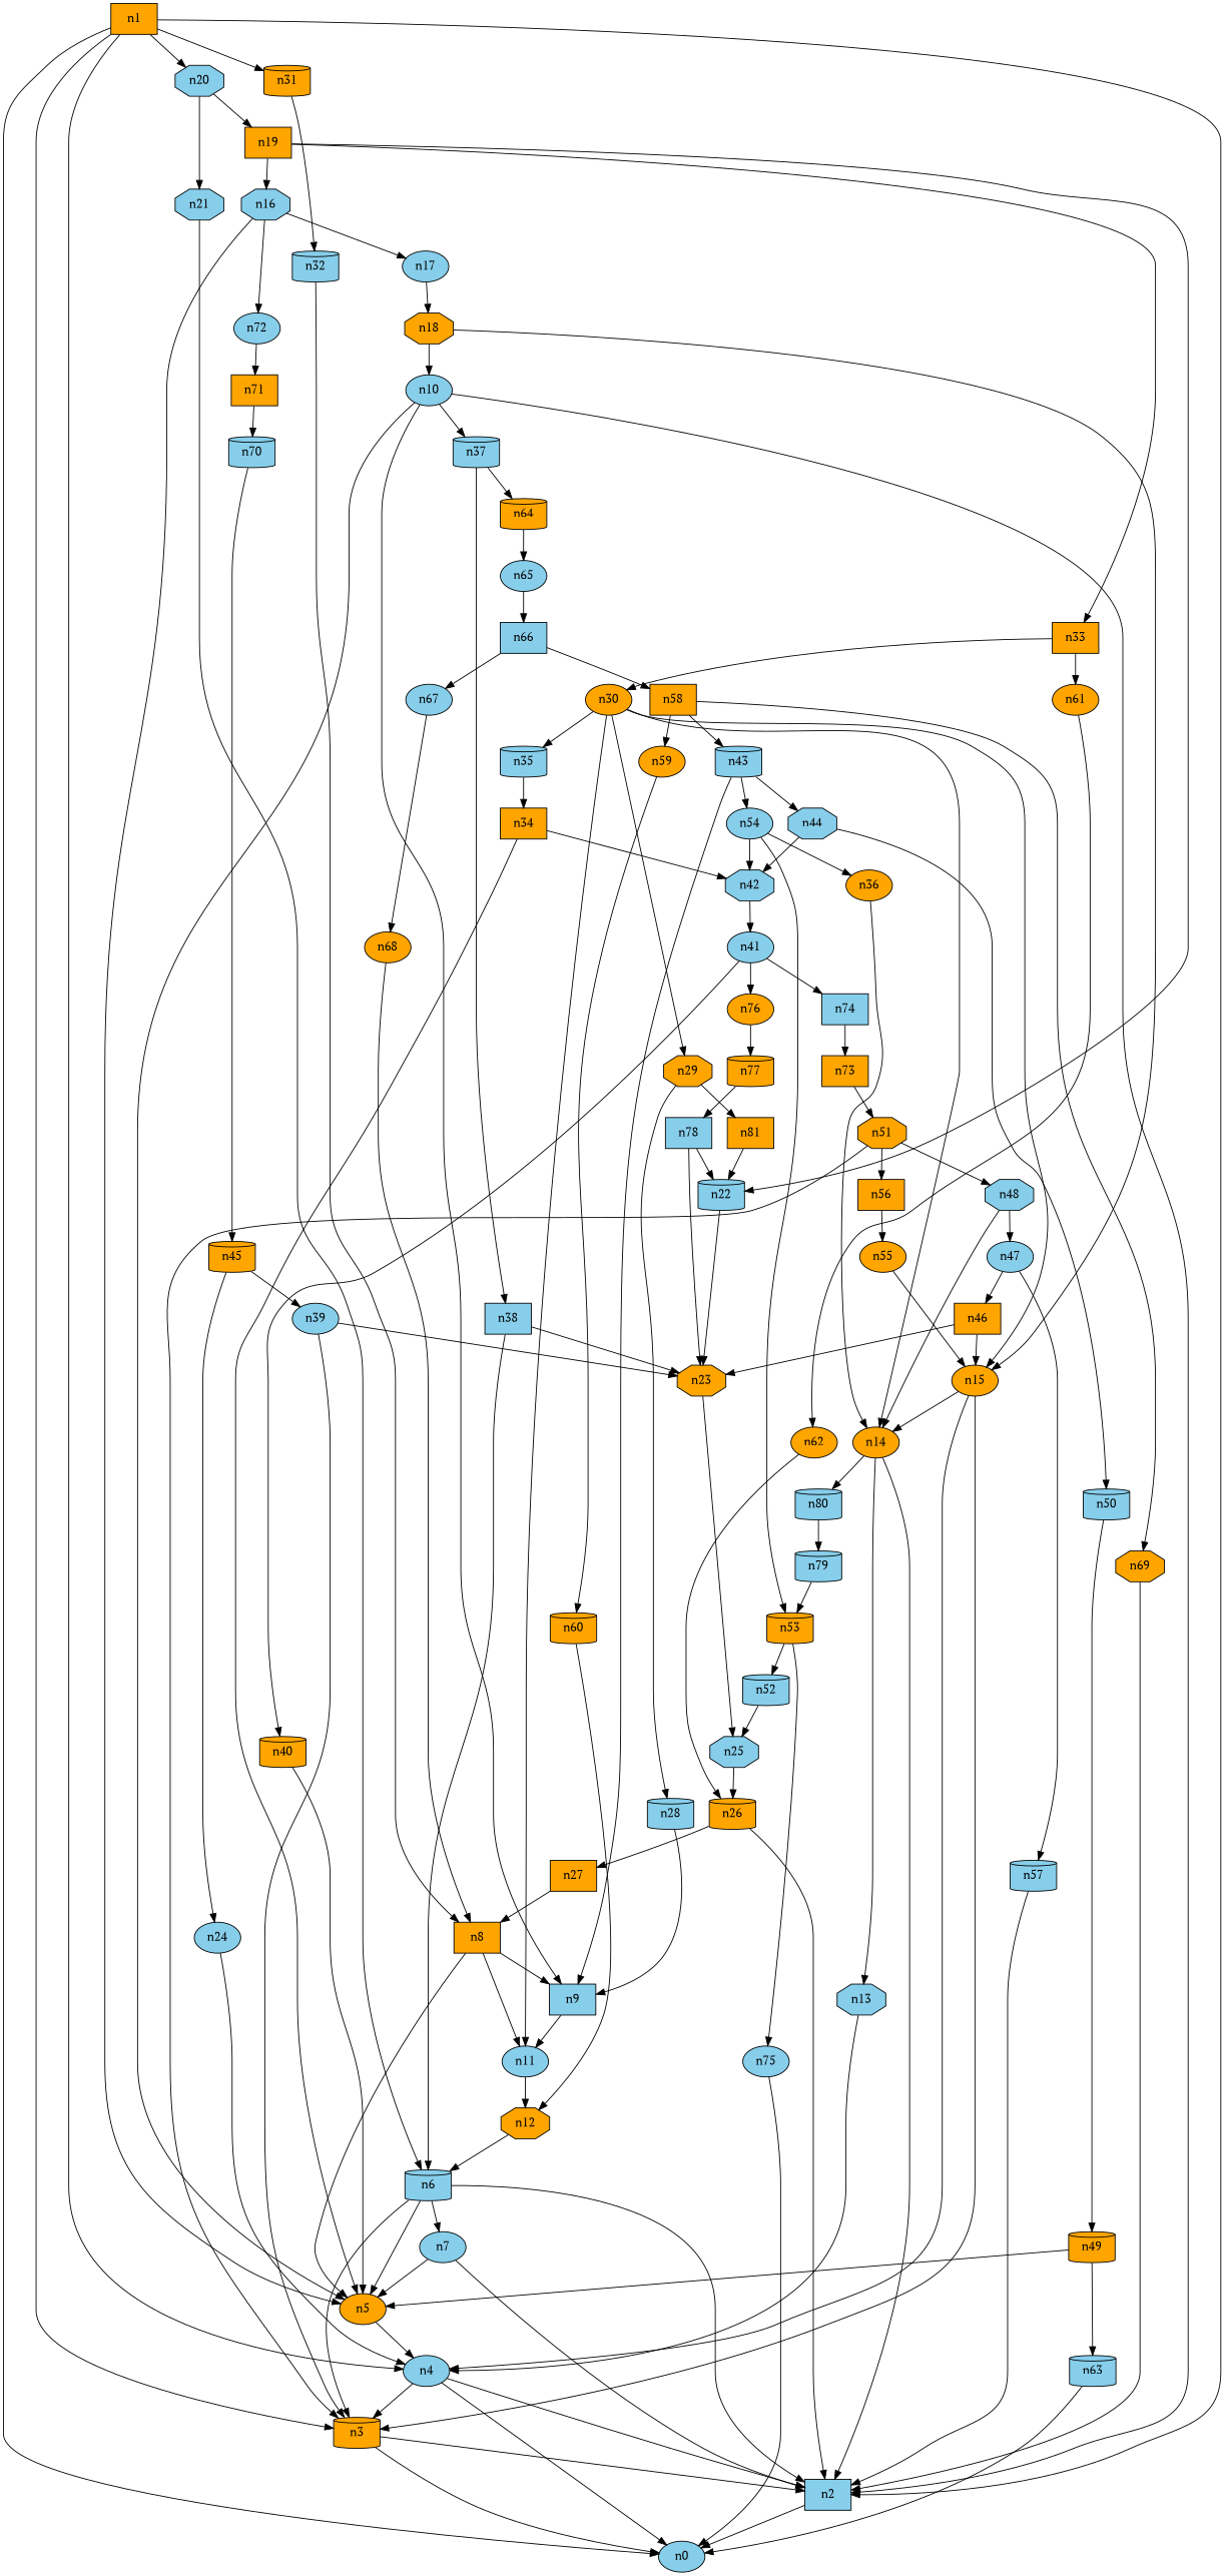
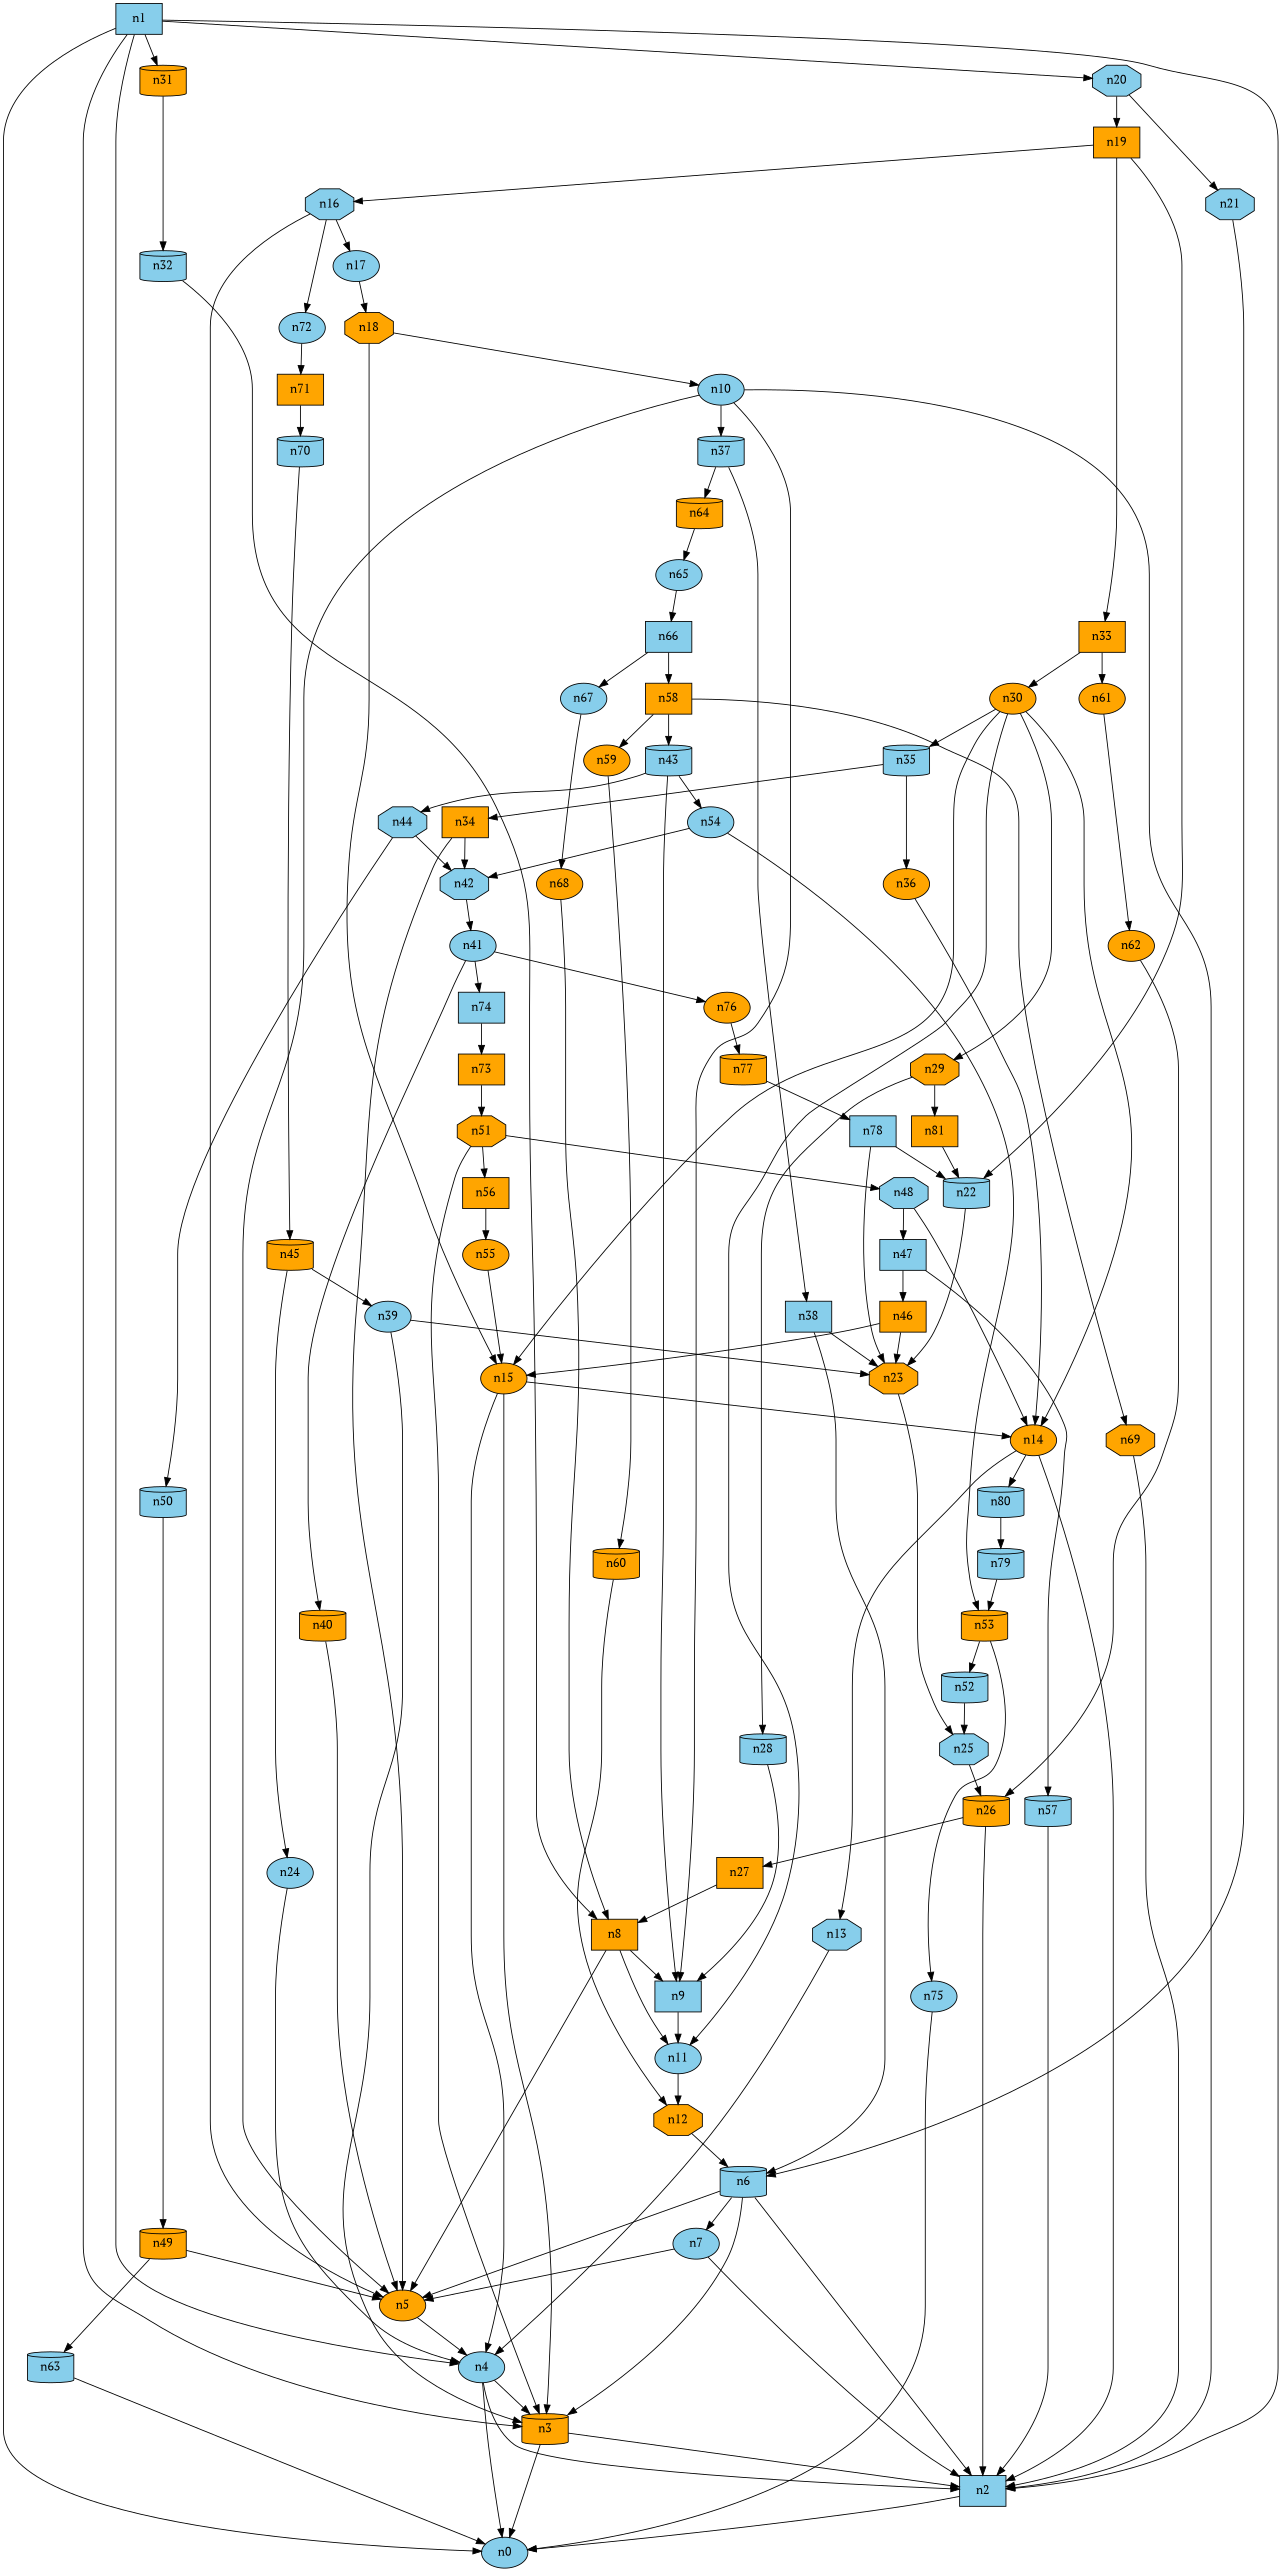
  digraph {
    fontname="PT Serif"
    node [fillcolor=skyblue fontname="PT Serif" shape=ellipse style=filled]
    edge [fontname="PT Serif"]
-   n1 [fillcolor=orange shape=box]
+   n1 [shape=box]
    n0
    n2 [shape=box]
    n3 [fillcolor=orange shape=cylinder]
    n4
    n20 [shape=octagon]
    n31 [fillcolor=orange shape=cylinder]
    n19 [fillcolor=orange shape=box]
    n21 [shape=octagon]
    n32 [shape=cylinder]
    n16 [shape=octagon]
    n22 [shape=cylinder]
    n33 [fillcolor=orange shape=box]
    n6 [shape=cylinder]
    n8 [fillcolor=orange shape=box]
    n5 [fillcolor=orange]
    n7
    n9 [shape=box]
    n11
    n12 [fillcolor=orange shape=octagon]
    n10
    n37 [shape=cylinder]
    n38 [shape=box]
    n64 [fillcolor=orange shape=cylinder]
    n23 [fillcolor=orange shape=octagon]
    n65
    n13 [shape=octagon]
    n14 [fillcolor=orange]
    n80 [shape=cylinder]
    n79 [shape=cylinder]
    n53 [fillcolor=orange shape=cylinder]
    n15 [fillcolor=orange]
    n17
    n72
    n18 [fillcolor=orange shape=octagon]
    n71 [fillcolor=orange shape=box]
    n70 [shape=cylinder]
    n30 [fillcolor=orange]
    n61 [fillcolor=orange]
    n25 [shape=octagon]
    n29 [fillcolor=orange shape=octagon]
    n35 [shape=cylinder]
    n62 [fillcolor=orange]
    n26 [fillcolor=orange shape=cylinder]
    n27 [fillcolor=orange shape=box]
    n24
    n28 [shape=cylinder]
    n81 [fillcolor=orange shape=box]
    n34 [fillcolor=orange shape=box]
    n36 [fillcolor=orange]
    n42 [shape=octagon]
    n41
    n40 [fillcolor=orange shape=cylinder]
    n74 [shape=box]
    n76 [fillcolor=orange]
    n66 [shape=box]
    n39
    n73 [fillcolor=orange shape=box]
    n77 [fillcolor=orange shape=cylinder]
    n51 [fillcolor=orange shape=octagon]
    n78 [shape=box]
    n43 [shape=cylinder]
    n44 [shape=octagon]
    n54
    n50 [shape=cylinder]
    n49 [fillcolor=orange shape=cylinder]
    n52 [shape=cylinder]
    n75
    n63 [shape=cylinder]
    n45 [fillcolor=orange shape=cylinder]
    n46 [fillcolor=orange shape=box]
-   n47
+   n47 [shape=box]
    n57 [shape=cylinder]
    n48 [shape=octagon]
    n56 [fillcolor=orange shape=box]
    n55 [fillcolor=orange]
    n58 [fillcolor=orange shape=box]
    n59 [fillcolor=orange]
    n69 [fillcolor=orange shape=octagon]
    n60 [fillcolor=orange shape=cylinder]
    n67
    n68 [fillcolor=orange]
    n1 -> n0
    n1 -> n2
    n1 -> n3
    n1 -> n4
    n1 -> n20
    n1 -> n31
    n2 -> n0
    n3 -> n0
    n3 -> n2
    n4 -> n0
    n4 -> n2
    n4 -> n3
    n20 -> n19
    n20 -> n21
    n31 -> n32
    n19 -> n16
    n19 -> n22
    n19 -> n33
    n21 -> n6
    n32 -> n8
    n16 -> n5
    n16 -> n17
    n16 -> n72
    n22 -> n23
    n33 -> n30
    n33 -> n61
    n6 -> n2
    n6 -> n3
    n6 -> n5
    n6 -> n7
    n8 -> n5
    n8 -> n9
    n8 -> n11
    n5 -> n4
    n7 -> n2
    n7 -> n5
    n9 -> n11
    n11 -> n12
    n12 -> n6
    n10 -> n2
    n10 -> n5
    n10 -> n9
    n10 -> n37
    n37 -> n38
    n37 -> n64
    n38 -> n6
    n38 -> n23
    n64 -> n65
    n23 -> n25
    n65 -> n66
    n13 -> n4
    n14 -> n2
    n14 -> n13
    n14 -> n80
    n80 -> n79
    n79 -> n53
    n53 -> n52
    n53 -> n75
    n15 -> n3
    n15 -> n4
    n15 -> n14
    n17 -> n18
    n72 -> n71
    n18 -> n10
    n18 -> n15
    n71 -> n70
    n70 -> n45
    n30 -> n11
    n30 -> n14
    n30 -> n15
    n30 -> n29
    n30 -> n35
    n61 -> n62
    n25 -> n26
    n29 -> n28
    n29 -> n81
    n35 -> n34
-   n54 -> n36
+   n35 -> n36
    n62 -> n26
    n26 -> n2
    n26 -> n27
    n27 -> n8
    n24 -> n4
    n28 -> n9
    n81 -> n22
    n34 -> n5
    n34 -> n42
    n36 -> n14
    n42 -> n41
    n41 -> n40
    n41 -> n74
    n41 -> n76
    n40 -> n5
    n74 -> n73
    n76 -> n77
    n66 -> n58
    n66 -> n67
    n39 -> n3
    n39 -> n23
    n73 -> n51
    n77 -> n78
    n51 -> n3
    n51 -> n48
    n51 -> n56
    n78 -> n22
    n78 -> n23
    n43 -> n9
    n43 -> n44
    n43 -> n54
    n44 -> n42
    n44 -> n50
    n54 -> n53
    n54 -> n42
    n50 -> n49
    n49 -> n5
    n49 -> n63
    n52 -> n25
    n75 -> n0
    n63 -> n0
    n45 -> n24
    n45 -> n39
    n46 -> n23
    n46 -> n15
    n47 -> n46
    n47 -> n57
    n57 -> n2
    n48 -> n14
    n48 -> n47
    n56 -> n55
    n55 -> n15
    n58 -> n43
    n58 -> n59
    n58 -> n69
    n59 -> n60
    n69 -> n2
    n60 -> n12
    n67 -> n68
    n68 -> n8
  }
